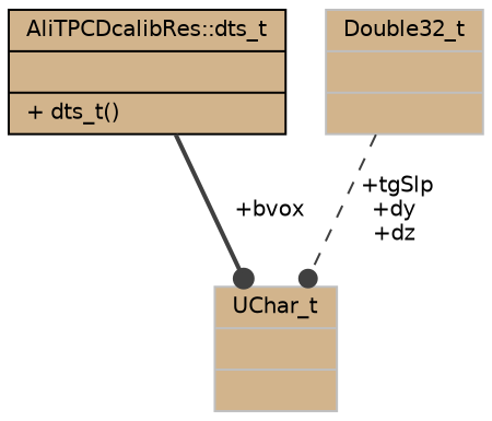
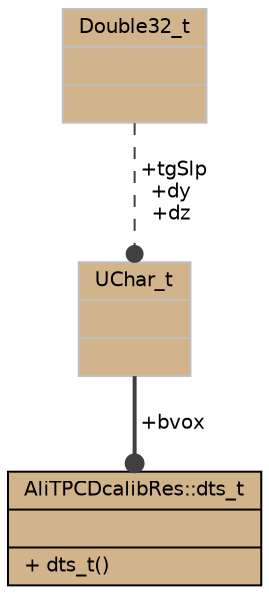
  digraph {
    node [color=grey75 fillcolor=tan fontname=Helvetica fontsize=10 shape=record style=filled]
    edge [arrowhead=dot color=grey25 fontname=Helvetica fontsize=10 labelfontname=Helvetica labelfontsize=10]
    n1 [color=black fontcolor=black height=0.2 label="{AliTPCDcalibRes::dts_t\n||+ dts_t()\l}" width=0.4]
    n2 [height=0.2 label="{UChar_t\n||}" width=0.4]
    n3 [height=0.2 label="{Double32_t\n||}" width=0.4]
-   n1 -> n2 [label=" +bvox" style=bold]
+   n2 -> n1 [label=" +bvox" style=bold]
    n3 -> n2 [label=" +tgSlp\n+dy\n+dz" style=dashed]
  }
